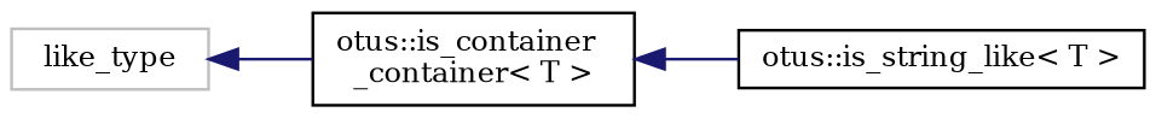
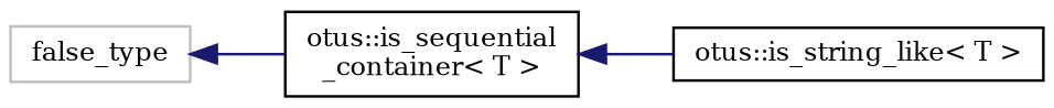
  digraph {
    fontname="DejaVu Serif"
    rankdir=LR
    node [color=black fillcolor=white fontname="DejaVu Serif" fontsize=10 shape=record style=filled]
    edge [color=midnightblue dir=back fontname="DejaVu Serif" fontsize=10 labelfontname=Helvetica labelfontsize=10 style=solid]
-   n1 [color=grey75 height=0.2 label=like_type width=0.4]
-   n2 [height=0.2 label="otus::is_container\l_container\< T \>" width=0.4]
+   n1 [color=grey75 height=0.2 label=false_type width=0.4]
+   n2 [height=0.2 label="otus::is_sequential\l_container\< T \>" width=0.4]
    n3 [height=0.2 label="otus::is_string_like\< T \>" width=0.4]
    n1 -> n2
    n2 -> n3
  }
